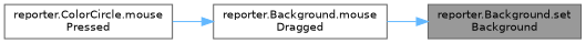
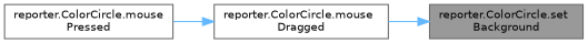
  digraph {
    rankdir=RL
    node [color=grey40 fillcolor=white fontname=Helvetica fontsize=10 shape=box style=filled]
    edge [color=steelblue1 dir=back fontname=Helvetica fontsize=10 labelfontname=Helvetica labelfontsize=10 style=solid]
-   n1 [color=gray40 fillcolor=grey60 fontcolor=black height=0.2 label="reporter.Background.set\lBackground" width=0.4]
-   n2 [height=0.2 label="reporter.Background.mouse\lDragged" width=0.4]
+   n1 [color=gray40 fillcolor=grey60 fontcolor=black height=0.2 label="reporter.ColorCircle.set\lBackground" width=0.4]
+   n2 [height=0.2 label="reporter.ColorCircle.mouse\lDragged" width=0.4]
    n3 [height=0.2 label="reporter.ColorCircle.mouse\lPressed" width=0.4]
    n1 -> n2
    n2 -> n3
  }
